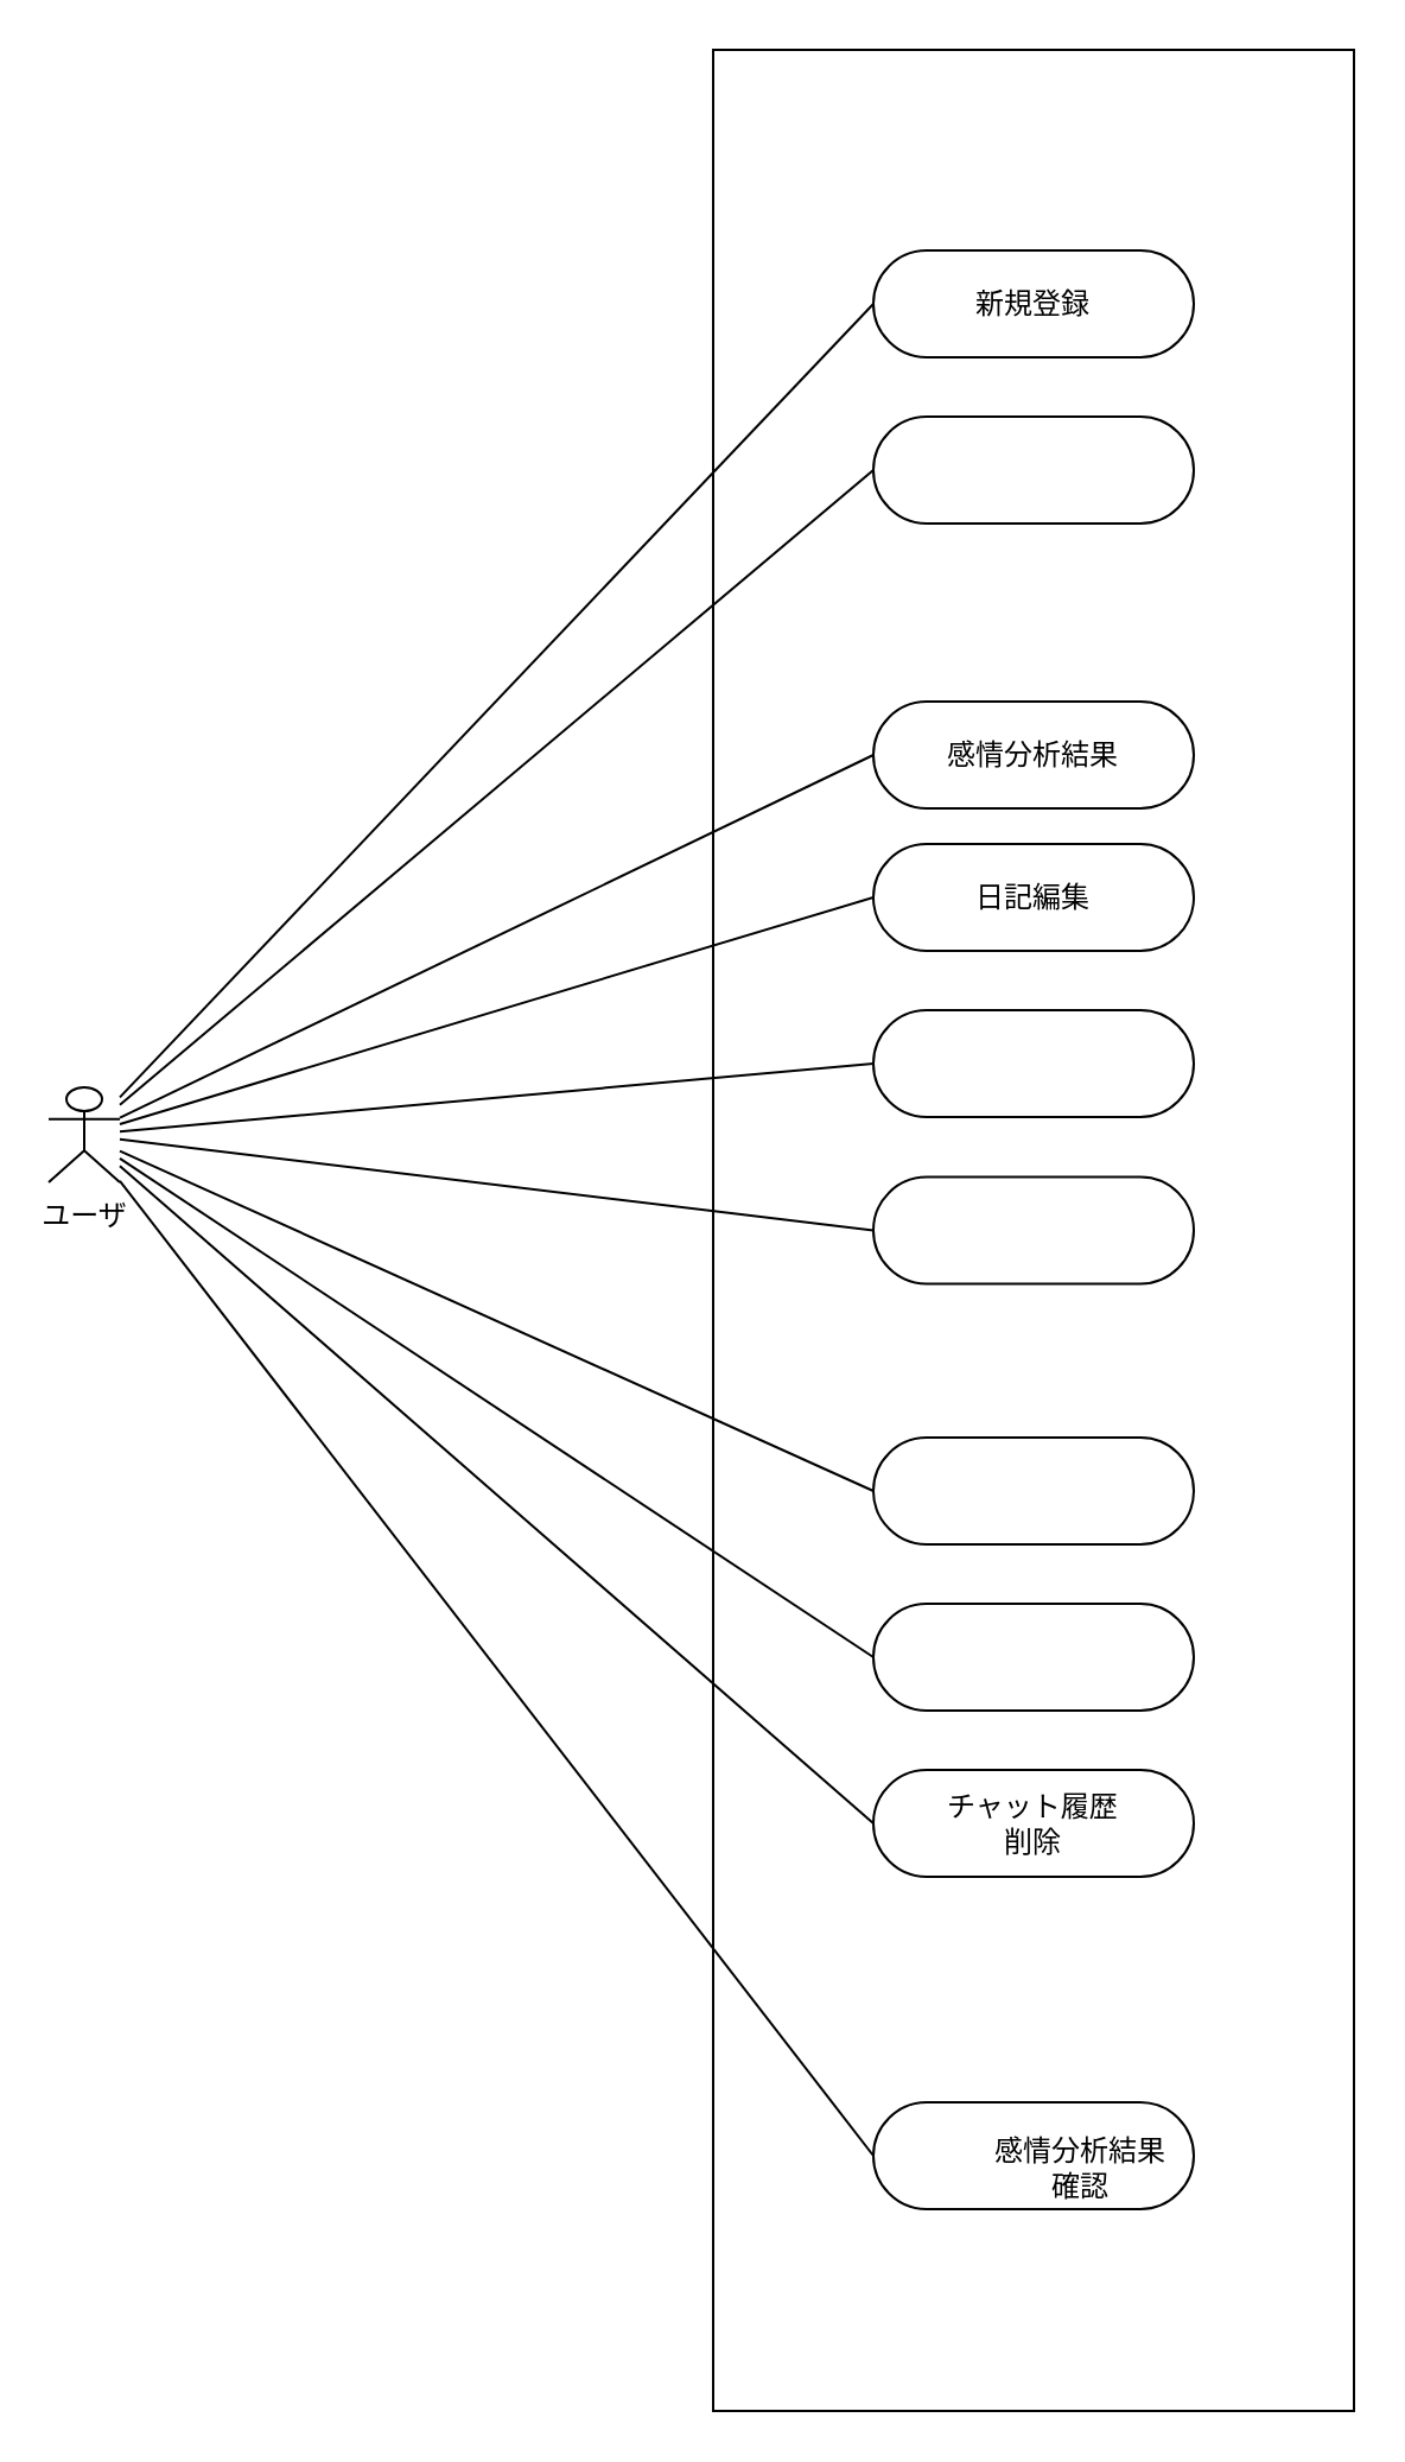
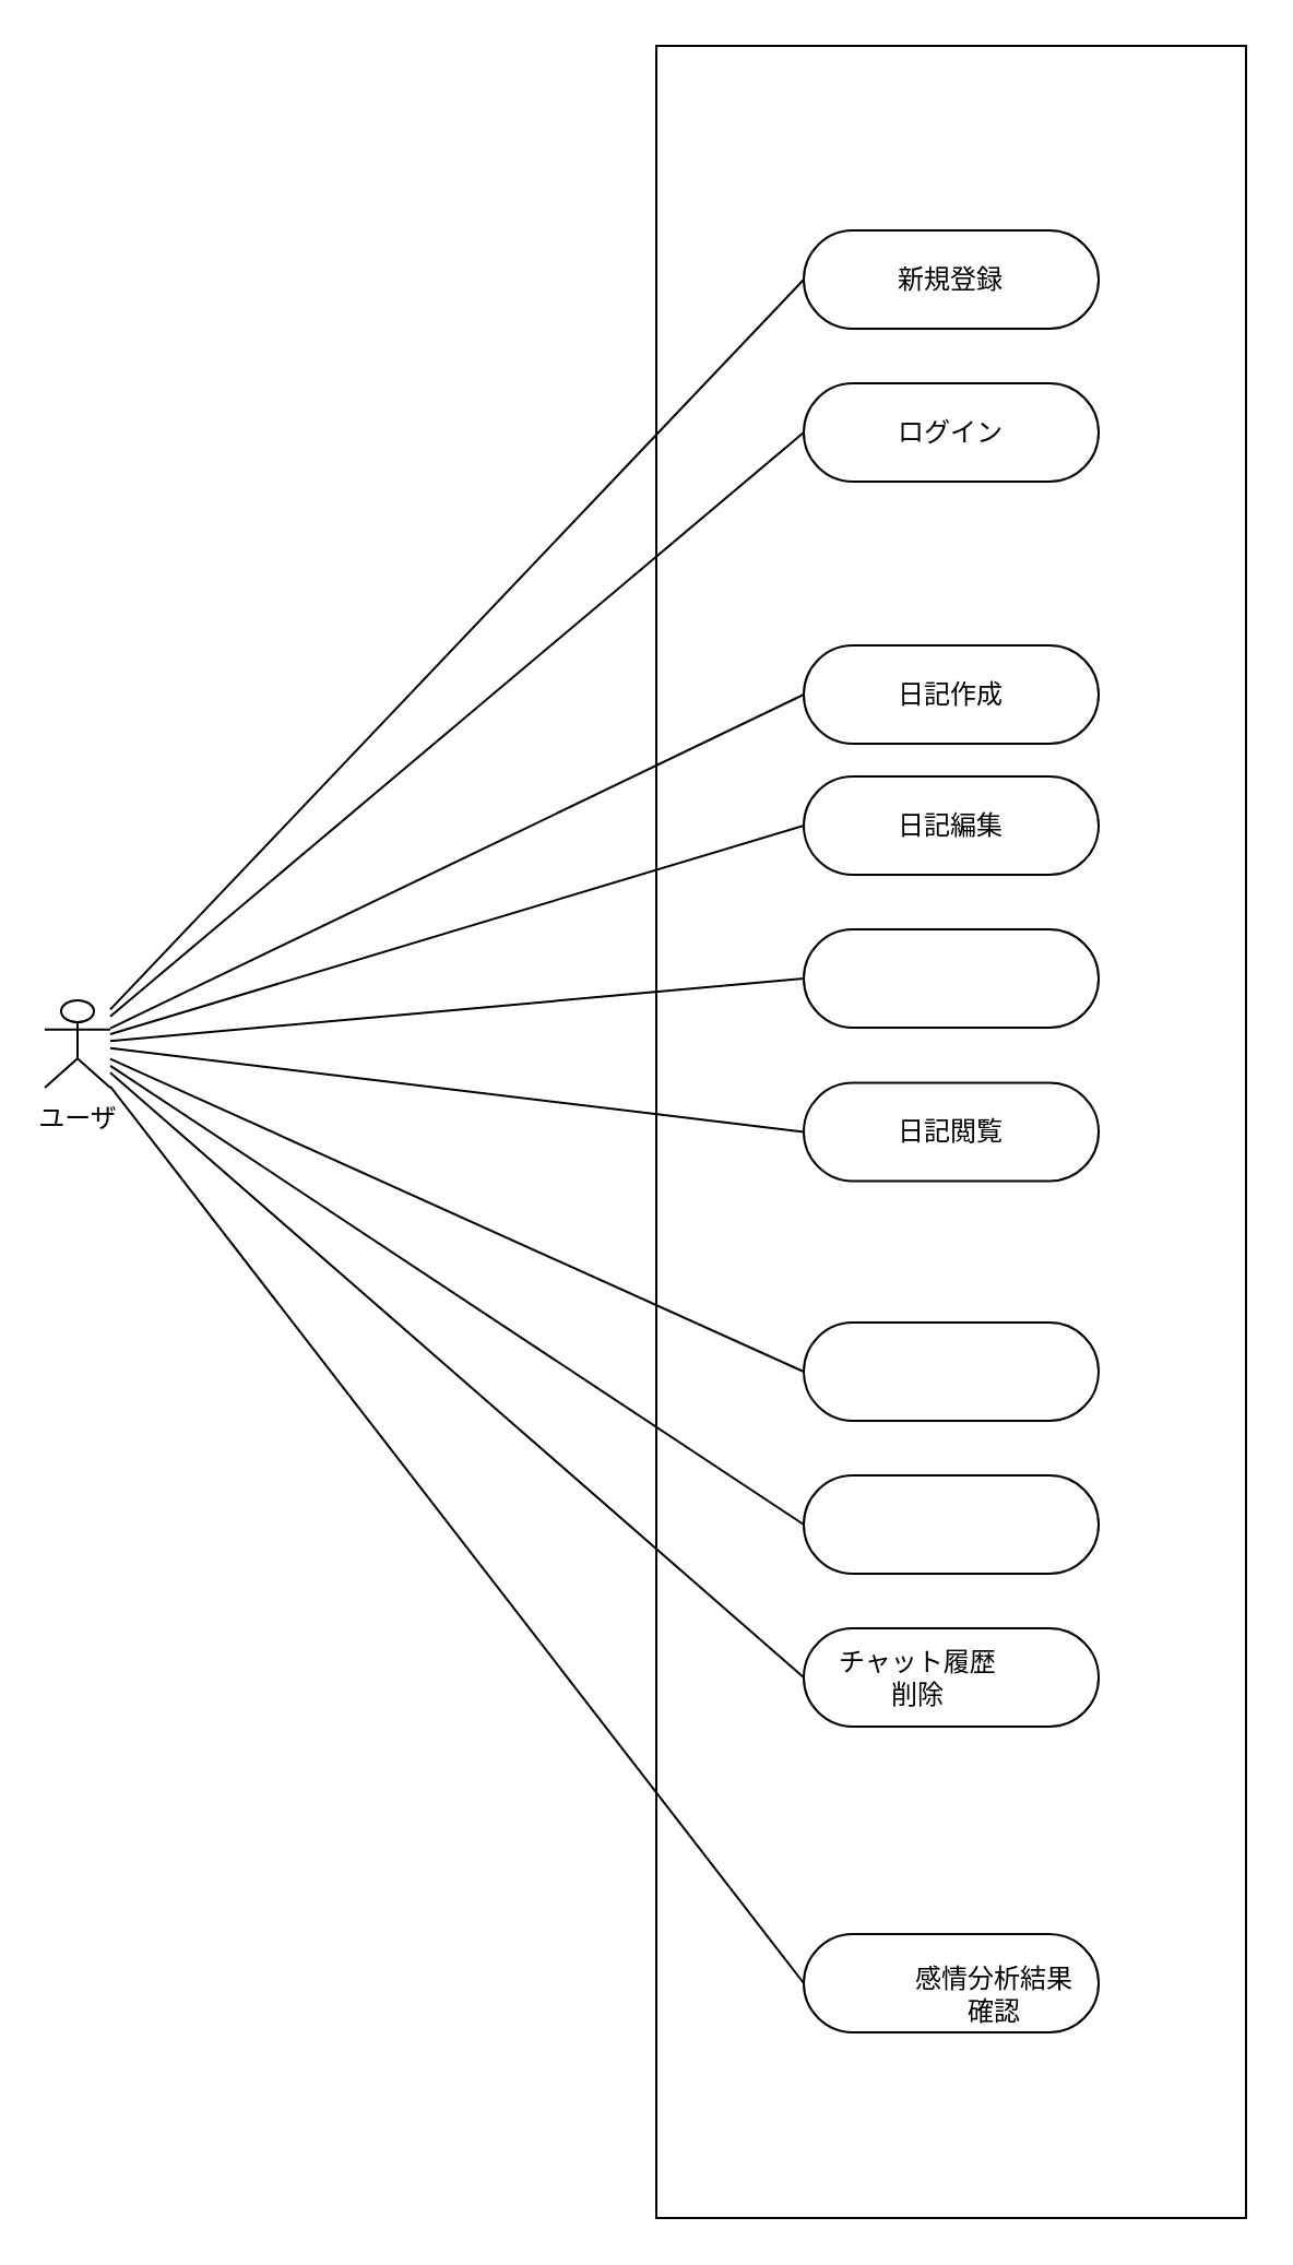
  <mxCell id="0" />
  <mxCell id="1" parent="0" />
  <mxCell id="2" value="" style="rounded=0;whiteSpace=wrap;html=1;fillColor=none;" parent="1" vertex="1"><mxGeometry x="300" y="20.5" width="270" height="994.5" as="geometry" /></mxCell>
  <mxCell id="3" style="edgeStyle=none;html=1;entryX=0;entryY=0.5;entryDx=0;entryDy=0;endArrow=none;endFill=0;" parent="1" source="13" target="15" edge="1"><mxGeometry relative="1" as="geometry" /></mxCell>
  <mxCell id="4" style="edgeStyle=none;html=1;entryX=0;entryY=0.5;entryDx=0;entryDy=0;endArrow=none;endFill=0;" parent="1" source="13" target="18" edge="1"><mxGeometry relative="1" as="geometry" /></mxCell>
  <mxCell id="5" style="edgeStyle=none;html=1;entryX=0;entryY=0.5;entryDx=0;entryDy=0;endArrow=none;endFill=0;" parent="1" source="13" target="21" edge="1"><mxGeometry relative="1" as="geometry" /></mxCell>
  <mxCell id="6" style="edgeStyle=none;html=1;entryX=0;entryY=0.5;entryDx=0;entryDy=0;endArrow=none;endFill=0;" parent="1" source="13" target="24" edge="1"><mxGeometry relative="1" as="geometry" /></mxCell>
  <mxCell id="7" style="edgeStyle=none;html=1;entryX=0;entryY=0.5;entryDx=0;entryDy=0;endArrow=none;endFill=0;" parent="1" source="13" target="27" edge="1"><mxGeometry relative="1" as="geometry" /></mxCell>
  <mxCell id="8" style="edgeStyle=none;html=1;entryX=0;entryY=0.5;entryDx=0;entryDy=0;endArrow=none;endFill=0;" parent="1" source="13" target="29" edge="1"><mxGeometry relative="1" as="geometry" /></mxCell>
  <mxCell id="9" style="edgeStyle=none;html=1;entryX=0;entryY=0.5;entryDx=0;entryDy=0;endArrow=none;endFill=0;" parent="1" source="13" target="32" edge="1"><mxGeometry relative="1" as="geometry" /></mxCell>
  <mxCell id="10" style="edgeStyle=none;html=1;entryX=0;entryY=0.5;entryDx=0;entryDy=0;endArrow=none;endFill=0;" parent="1" source="13" target="34" edge="1"><mxGeometry relative="1" as="geometry" /></mxCell>
  <mxCell id="11" style="edgeStyle=none;html=1;entryX=0;entryY=0.5;entryDx=0;entryDy=0;endArrow=none;endFill=0;" parent="1" source="13" target="36" edge="1"><mxGeometry relative="1" as="geometry" /></mxCell>
  <mxCell id="12" style="edgeStyle=none;html=1;entryX=0;entryY=0.5;entryDx=0;entryDy=0;endArrow=none;endFill=0;" parent="1" source="13" target="39" edge="1"><mxGeometry relative="1" as="geometry" /></mxCell>
  <mxCell id="13" value="ユーザ" style="shape=umlActor;verticalLabelPosition=bottom;verticalAlign=top;html=1;outlineConnect=0;" parent="1" vertex="1"><mxGeometry x="20" y="457.5" width="30" height="40" as="geometry" /></mxCell>
  <mxCell id="14" value="" style="group" parent="1" vertex="1" connectable="0"><mxGeometry x="367.5" y="105" width="135" height="45" as="geometry" /></mxCell>
  <mxCell id="15" value="" style="rounded=1;whiteSpace=wrap;html=1;fillColor=none;arcSize=50;" parent="14" vertex="1"><mxGeometry width="135" height="45" as="geometry" /></mxCell>
  <mxCell id="16" value="新規登録" style="text;html=1;strokeColor=none;fillColor=none;align=center;verticalAlign=middle;whiteSpace=wrap;rounded=0;" parent="14" vertex="1"><mxGeometry x="22.5" y="7.5" width="90" height="30" as="geometry" /></mxCell>
  <mxCell id="17" value="" style="group" parent="1" vertex="1" connectable="0"><mxGeometry x="367.5" y="175" width="135" height="45" as="geometry" /></mxCell>
  <mxCell id="18" value="" style="rounded=1;whiteSpace=wrap;html=1;fillColor=none;arcSize=50;" parent="17" vertex="1"><mxGeometry width="135" height="45" as="geometry" /></mxCell>
+ <mxCell id="19" value="ログイン" style="text;html=1;strokeColor=none;fillColor=none;align=center;verticalAlign=middle;whiteSpace=wrap;rounded=0;" parent="17" vertex="1"><mxGeometry x="22.5" y="7.5" width="90" height="30" as="geometry" /></mxCell>
  <mxCell id="20" value="" style="group" parent="1" vertex="1" connectable="0"><mxGeometry x="367.5" y="295" width="135" height="45" as="geometry" /></mxCell>
  <mxCell id="21" value="" style="rounded=1;whiteSpace=wrap;html=1;fillColor=none;arcSize=50;" parent="20" vertex="1"><mxGeometry width="135" height="45" as="geometry" /></mxCell>
- <mxCell id="22" value="感情分析結果" style="text;html=1;strokeColor=none;fillColor=none;align=center;verticalAlign=middle;whiteSpace=wrap;rounded=0;" parent="20" vertex="1"><mxGeometry x="22.5" y="7.5" width="90" height="30" as="geometry" /></mxCell>
+ <mxCell id="22" value="日記作成" style="text;html=1;strokeColor=none;fillColor=none;align=center;verticalAlign=middle;whiteSpace=wrap;rounded=0;" parent="20" vertex="1"><mxGeometry x="22.5" y="7.5" width="90" height="30" as="geometry" /></mxCell>
  <mxCell id="23" value="" style="group" parent="1" vertex="1" connectable="0"><mxGeometry x="367.5" y="355" width="135" height="45" as="geometry" /></mxCell>
  <mxCell id="24" value="" style="rounded=1;whiteSpace=wrap;html=1;fillColor=none;arcSize=50;" parent="23" vertex="1"><mxGeometry width="135" height="45" as="geometry" /></mxCell>
  <mxCell id="25" value="日記編集" style="text;html=1;strokeColor=none;fillColor=none;align=center;verticalAlign=middle;whiteSpace=wrap;rounded=0;" parent="23" vertex="1"><mxGeometry x="22.5" y="7.5" width="90" height="30" as="geometry" /></mxCell>
  <mxCell id="26" value="" style="group" parent="1" vertex="1" connectable="0"><mxGeometry x="367.5" y="425" width="135" height="45" as="geometry" /></mxCell>
  <mxCell id="27" value="" style="rounded=1;whiteSpace=wrap;html=1;fillColor=none;arcSize=50;" parent="26" vertex="1"><mxGeometry width="135" height="45" as="geometry" /></mxCell>
  <mxCell id="28" value="" style="group" parent="1" vertex="1" connectable="0"><mxGeometry x="367.5" y="495.25" width="135" height="45" as="geometry" /></mxCell>
  <mxCell id="29" value="" style="rounded=1;whiteSpace=wrap;html=1;fillColor=none;arcSize=50;" parent="28" vertex="1"><mxGeometry width="135" height="45" as="geometry" /></mxCell>
+ <mxCell id="30" value="日記閲覧" style="text;html=1;strokeColor=none;fillColor=none;align=center;verticalAlign=middle;whiteSpace=wrap;rounded=0;" parent="28" vertex="1"><mxGeometry x="22.5" y="7.5" width="90" height="30" as="geometry" /></mxCell>
  <mxCell id="31" value="" style="group" parent="1" vertex="1" connectable="0"><mxGeometry x="367.5" y="605" width="135" height="45" as="geometry" /></mxCell>
  <mxCell id="32" value="" style="rounded=1;whiteSpace=wrap;html=1;fillColor=none;arcSize=50;" parent="31" vertex="1"><mxGeometry width="135" height="45" as="geometry" /></mxCell>
  <mxCell id="33" value="" style="group" parent="1" vertex="1" connectable="0"><mxGeometry x="367.5" y="675" width="135" height="45" as="geometry" /></mxCell>
  <mxCell id="34" value="" style="rounded=1;whiteSpace=wrap;html=1;fillColor=none;arcSize=50;" parent="33" vertex="1"><mxGeometry width="135" height="45" as="geometry" /></mxCell>
  <mxCell id="35" value="" style="group" parent="1" vertex="1" connectable="0"><mxGeometry x="367.5" y="745" width="135" height="45" as="geometry" /></mxCell>
  <mxCell id="36" value="" style="rounded=1;whiteSpace=wrap;html=1;fillColor=none;arcSize=50;" parent="35" vertex="1"><mxGeometry width="135" height="45" as="geometry" /></mxCell>
- <mxCell id="37" value="チャット履歴&lt;br&gt;削除" style="text;html=1;strokeColor=none;fillColor=none;align=center;verticalAlign=middle;whiteSpace=wrap;rounded=0;" parent="35" vertex="1"><mxGeometry x="22.5" y="7.5" width="90" height="30" as="geometry" /></mxCell>
+ <mxCell id="37" value="チャット履歴&lt;br&gt;削除" style="text;html=1;strokeColor=none;fillColor=none;align=center;verticalAlign=middle;whiteSpace=wrap;rounded=0;" parent="35" vertex="1"><mxGeometry x="7.5" y="7.5" width="90" height="30" as="geometry" /></mxCell>
  <mxCell id="38" value="" style="group" parent="1" vertex="1" connectable="0"><mxGeometry x="367.5" y="885" width="135" height="45" as="geometry" /></mxCell>
  <mxCell id="39" value="" style="rounded=1;whiteSpace=wrap;html=1;fillColor=none;arcSize=50;" parent="38" vertex="1"><mxGeometry width="135" height="45" as="geometry" /></mxCell>
  <mxCell id="40" value="感情分析結果&lt;br&gt;確認" style="text;html=1;strokeColor=none;fillColor=none;align=center;verticalAlign=middle;whiteSpace=wrap;rounded=0;" parent="38" vertex="1"><mxGeometry x="42.5" y="12.5" width="90" height="30" as="geometry" /></mxCell>
